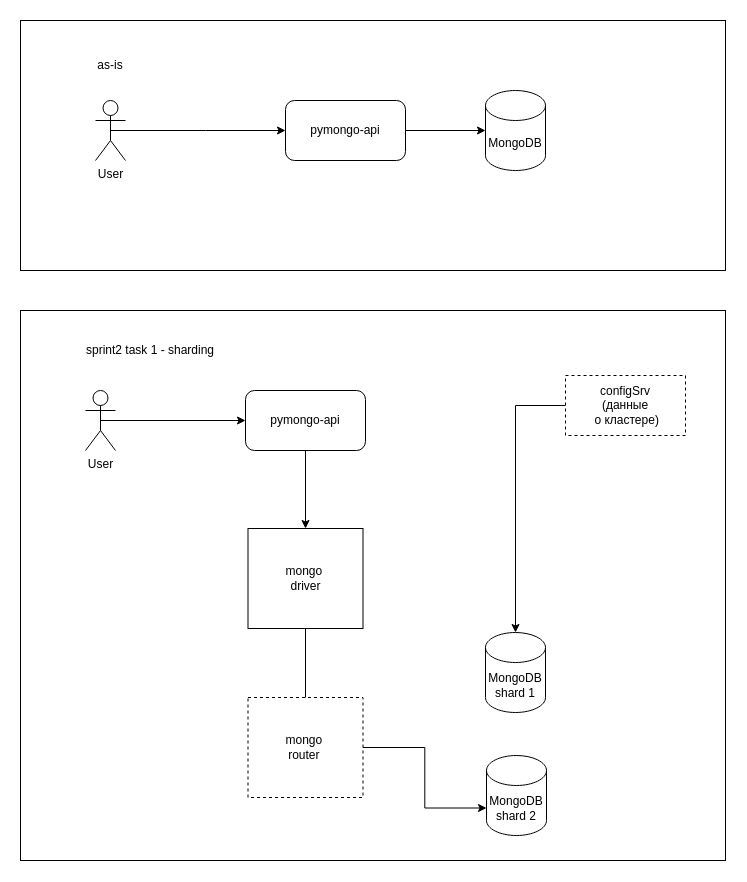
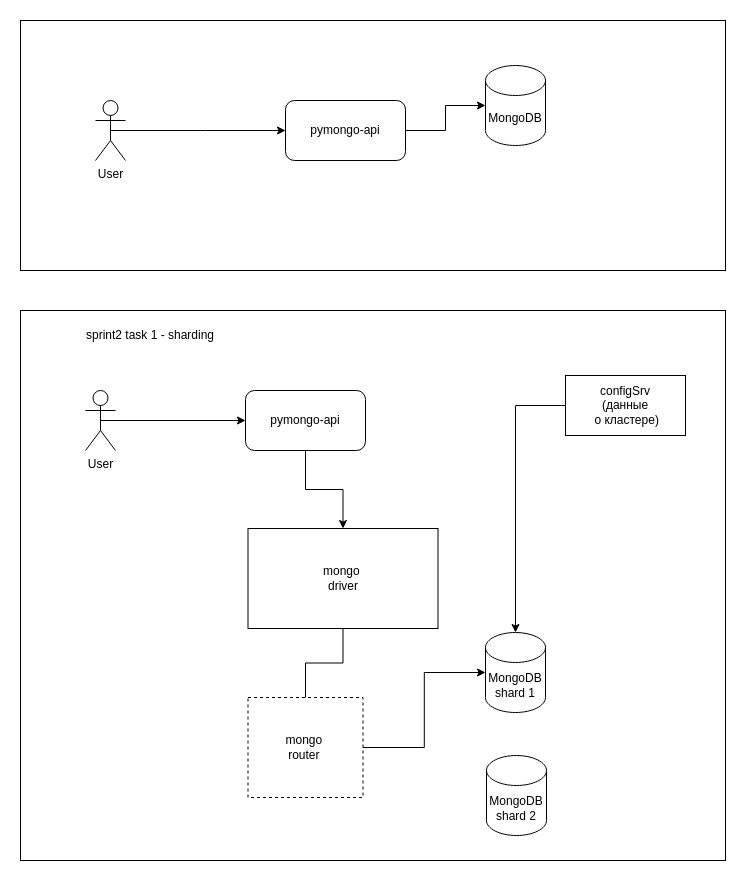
  <mxCell id="0" />
  <mxCell id="1" parent="0" />
  <mxCell id="2" value="" style="rounded=0;whiteSpace=wrap;html=1;align=left;" parent="1" vertex="1"><mxGeometry x="20" y="310" width="705" height="550" as="geometry" /></mxCell>
  <mxCell id="3" value="" style="rounded=0;whiteSpace=wrap;html=1;align=left;" parent="1" vertex="1"><mxGeometry x="20" y="20" width="705" height="250" as="geometry" /></mxCell>
- <mxCell id="4" value="MongoDB" style="shape=cylinder3;whiteSpace=wrap;html=1;boundedLbl=1;backgroundOutline=1;size=15;" parent="1" vertex="1"><mxGeometry x="485" y="90" width="60" height="80" as="geometry" /></mxCell>
+ <mxCell id="4" value="MongoDB" style="shape=cylinder3;whiteSpace=wrap;html=1;boundedLbl=1;backgroundOutline=1;size=15;" parent="1" vertex="1"><mxGeometry x="485" y="65" width="60" height="80" as="geometry" /></mxCell>
  <mxCell id="5" value="pymongo-api" style="rounded=1;whiteSpace=wrap;html=1;" parent="1" vertex="1"><mxGeometry x="285" y="100" width="120" height="60" as="geometry" /></mxCell>
  <mxCell id="6" style="edgeStyle=orthogonalEdgeStyle;rounded=0;orthogonalLoop=1;jettySize=auto;html=1;exitX=1;exitY=0.5;exitDx=0;exitDy=0;entryX=0;entryY=0.5;entryDx=0;entryDy=0;entryPerimeter=0;" parent="1" source="5" target="4" edge="1"><mxGeometry relative="1" as="geometry" /></mxCell>
  <mxCell id="7" value="pymongo-api" style="rounded=1;whiteSpace=wrap;html=1;" parent="1" vertex="1"><mxGeometry x="245" y="390" width="120" height="60" as="geometry" /></mxCell>
  <mxCell id="8" style="edgeStyle=orthogonalEdgeStyle;rounded=0;orthogonalLoop=1;jettySize=auto;html=1;exitX=0.5;exitY=1;exitDx=0;exitDy=0;" parent="1" source="7" target="20" edge="1"><mxGeometry relative="1" as="geometry" /></mxCell>
+ <mxCell id="9" value="" style="edgeStyle=orthogonalEdgeStyle;rounded=0;orthogonalLoop=1;jettySize=auto;html=1;entryX=0;entryY=0.5;entryDx=0;entryDy=0;entryPerimeter=0;" parent="1" source="10" target="22" edge="1"><mxGeometry relative="1" as="geometry" /></mxCell>
  <mxCell id="10" value="mongo&amp;nbsp;&lt;div&gt;&lt;span style=&quot;white-space-collapse: preserve;&quot; data-src-align=&quot;0:13&quot; class=&quot;EzKURWReUAB5oZgtQNkl&quot;&gt;router &lt;/span&gt;&lt;/div&gt;" style="rounded=0;whiteSpace=wrap;html=1;dashed=1;" parent="1" vertex="1"><mxGeometry x="247.5" y="697" width="115" height="100" as="geometry" /></mxCell>
  <mxCell id="11" style="edgeStyle=orthogonalEdgeStyle;rounded=0;orthogonalLoop=1;jettySize=auto;html=1;" parent="1" source="12" target="22" edge="1"><mxGeometry relative="1" as="geometry" /></mxCell>
- <mxCell id="12" value="configSrv&lt;div&gt;(&lt;font style=&quot;font-size: 12px;&quot;&gt;&lt;span style=&quot;text-wrap: nowrap; background-color: rgb(255, 255, 255);&quot;&gt;данные&lt;br&gt;&lt;/span&gt;&lt;span style=&quot;text-wrap: nowrap; background-color: initial;&quot;&gt;&amp;nbsp;о кластере&lt;/span&gt;&lt;/font&gt;)&lt;/div&gt;" style="rounded=0;whiteSpace=wrap;html=1;dashed=1;" parent="1" vertex="1"><mxGeometry x="565" y="375" width="120" height="60" as="geometry" /></mxCell>
- <mxCell id="13" style="edgeStyle=orthogonalEdgeStyle;rounded=0;orthogonalLoop=1;jettySize=auto;html=1;entryX=0;entryY=0;entryDx=0;entryDy=52.5;entryPerimeter=0;" parent="1" source="10" target="23" edge="1"><mxGeometry relative="1" as="geometry" /></mxCell>
+ <mxCell id="12" value="configSrv&lt;div&gt;(&lt;font style=&quot;font-size: 12px;&quot;&gt;&lt;span style=&quot;text-wrap: nowrap; background-color: rgb(255, 255, 255);&quot;&gt;данные&lt;br&gt;&lt;/span&gt;&lt;span style=&quot;text-wrap: nowrap; background-color: initial;&quot;&gt;&amp;nbsp;о кластере&lt;/span&gt;&lt;/font&gt;)&lt;/div&gt;" style="rounded=0;whiteSpace=wrap;html=1;" parent="1" vertex="1"><mxGeometry x="565" y="375" width="120" height="60" as="geometry" /></mxCell>
  <mxCell id="14" value="User" style="shape=umlActor;verticalLabelPosition=bottom;verticalAlign=top;html=1;outlineConnect=0;" parent="1" vertex="1"><mxGeometry x="95" y="100" width="30" height="60" as="geometry" /></mxCell>
  <mxCell id="15" style="edgeStyle=orthogonalEdgeStyle;rounded=0;orthogonalLoop=1;jettySize=auto;html=1;exitX=0.5;exitY=0.5;exitDx=0;exitDy=0;exitPerimeter=0;" parent="1" source="14" edge="1"><mxGeometry relative="1" as="geometry"><mxPoint x="415" y="140" as="sourcePoint" /><mxPoint x="285" y="130" as="targetPoint" /></mxGeometry></mxCell>
- <mxCell id="16" value="as-is" style="text;html=1;align=center;verticalAlign=middle;whiteSpace=wrap;rounded=0;" parent="1" vertex="1"><mxGeometry x="80" y="50" width="60" height="30" as="geometry" /></mxCell>
- <mxCell id="17" value="sprint2 task 1 -&amp;nbsp;sharding" style="text;html=1;align=center;verticalAlign=middle;whiteSpace=wrap;rounded=0;" parent="1" vertex="1"><mxGeometry x="75" y="335" width="150" height="30" as="geometry" /></mxCell>
+ <mxCell id="17" value="sprint2 task 1 -&amp;nbsp;sharding" style="text;html=1;align=center;verticalAlign=middle;whiteSpace=wrap;rounded=0;" parent="1" vertex="1"><mxGeometry x="75" y="320" width="150" height="30" as="geometry" /></mxCell>
  <mxCell id="18" value="User" style="shape=umlActor;verticalLabelPosition=bottom;verticalAlign=top;html=1;outlineConnect=0;" parent="1" vertex="1"><mxGeometry x="85" y="390" width="30" height="60" as="geometry" /></mxCell>
  <mxCell id="19" style="edgeStyle=orthogonalEdgeStyle;rounded=0;orthogonalLoop=1;jettySize=auto;html=1;exitX=0.5;exitY=0.5;exitDx=0;exitDy=0;exitPerimeter=0;entryX=0;entryY=0.5;entryDx=0;entryDy=0;" parent="1" source="18" target="7" edge="1"><mxGeometry relative="1" as="geometry"><mxPoint x="120" y="140" as="sourcePoint" /><mxPoint x="295" y="140" as="targetPoint" /></mxGeometry></mxCell>
- <mxCell id="20" value="mongo&amp;nbsp;&lt;div&gt;&lt;span style=&quot;white-space-collapse: preserve;&quot; data-src-align=&quot;0:13&quot; class=&quot;EzKURWReUAB5oZgtQNkl&quot;&gt;driver&lt;/span&gt;&lt;/div&gt;" style="rounded=0;whiteSpace=wrap;html=1;" parent="1" vertex="1"><mxGeometry x="247.5" y="528" width="115" height="100" as="geometry" /></mxCell>
+ <mxCell id="20" value="mongo&amp;nbsp;&lt;div&gt;&lt;span style=&quot;white-space-collapse: preserve;&quot; data-src-align=&quot;0:13&quot; class=&quot;EzKURWReUAB5oZgtQNkl&quot;&gt;driver&lt;/span&gt;&lt;/div&gt;" style="rounded=0;whiteSpace=wrap;html=1;" parent="1" vertex="1"><mxGeometry x="247.5" y="528" width="190" height="100" as="geometry" /></mxCell>
  <mxCell id="21" style="edgeStyle=orthogonalEdgeStyle;rounded=0;orthogonalLoop=1;jettySize=auto;html=1;exitX=0.5;exitY=1;exitDx=0;exitDy=0;entryX=0.5;entryY=0;entryDx=0;entryDy=0;endArrow=none;" parent="1" source="20" target="10" edge="1"><mxGeometry relative="1" as="geometry"><mxPoint x="315" y="460" as="sourcePoint" /><mxPoint x="315" y="520" as="targetPoint" /></mxGeometry></mxCell>
  <mxCell id="22" value="MongoDB&lt;br&gt;shard 1" style="shape=cylinder3;whiteSpace=wrap;html=1;boundedLbl=1;backgroundOutline=1;size=15;" parent="1" vertex="1"><mxGeometry x="485" y="632" width="60" height="80" as="geometry" /></mxCell>
  <mxCell id="23" value="MongoDB&lt;br&gt;shard 2" style="shape=cylinder3;whiteSpace=wrap;html=1;boundedLbl=1;backgroundOutline=1;size=15;" parent="1" vertex="1"><mxGeometry x="486" y="755" width="60" height="80" as="geometry" /></mxCell>
